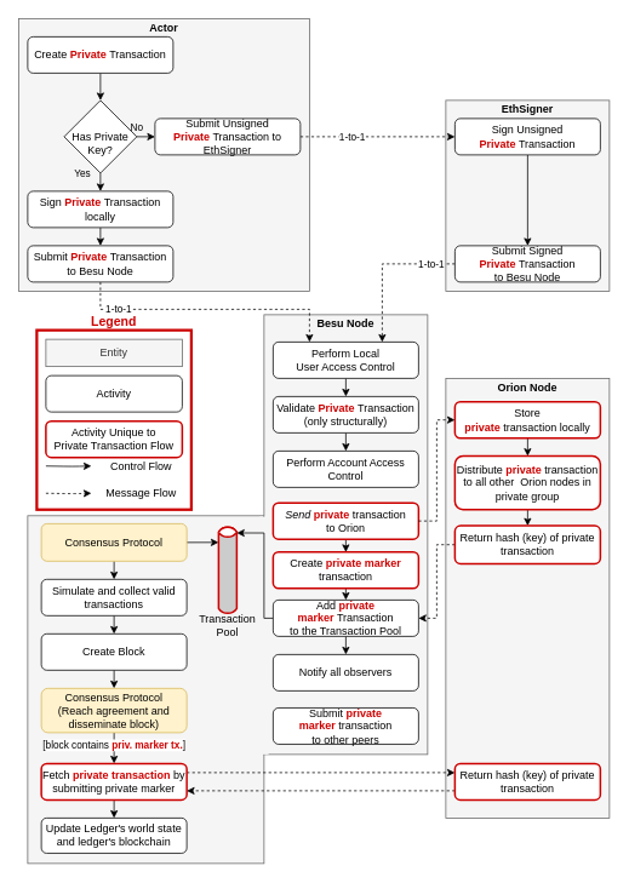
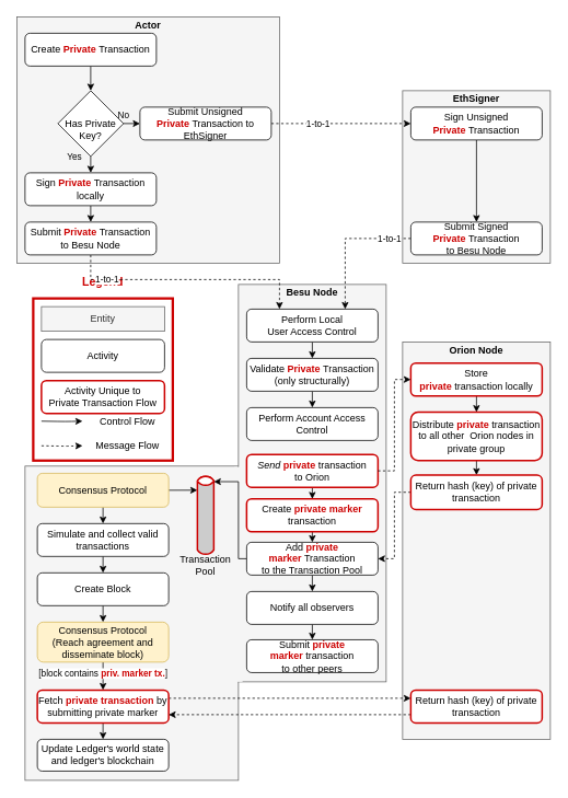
  <mxCell id="0" />
  <mxCell id="1" parent="0" />
  <mxCell id="2" value="" style="rounded=0;whiteSpace=wrap;html=1;fillColor=#f5f5f5;strokeColor=#666666;fontColor=#333333;" parent="1" vertex="1"><mxGeometry x="30" y="567.25" width="260" height="382.75" as="geometry" /></mxCell>
  <mxCell id="3" value="" style="rounded=0;whiteSpace=wrap;html=1;fillColor=#f5f5f5;strokeColor=#666666;fontColor=#333333;" parent="1" vertex="1"><mxGeometry x="290" y="346" width="180" height="484" as="geometry" /></mxCell>
  <mxCell id="4" value="" style="rounded=0;whiteSpace=wrap;html=1;strokeWidth=1;fillColor=#f5f5f5;fontColor=#333333;strokeColor=none;" parent="1" vertex="1"><mxGeometry x="285" y="568.25" width="10" height="261.75" as="geometry" /></mxCell>
  <mxCell id="5" value="" style="rounded=0;whiteSpace=wrap;html=1;fillColor=#f5f5f5;strokeColor=#666666;fontColor=#333333;" parent="1" vertex="1"><mxGeometry x="490" y="110" width="180" height="210" as="geometry" /></mxCell>
  <mxCell id="6" value="" style="rounded=0;whiteSpace=wrap;html=1;fillColor=#f5f5f5;strokeColor=#666666;fontColor=#333333;" parent="1" vertex="1"><mxGeometry x="20" y="20" width="320" height="300" as="geometry" /></mxCell>
  <mxCell id="7" value="" style="rounded=0;whiteSpace=wrap;html=1;strokeWidth=3;strokeColor=#cc0000;" parent="1" vertex="1"><mxGeometry x="40" y="363" width="170" height="197.5" as="geometry" /></mxCell>
- <mxCell id="8" value="&lt;b&gt;&lt;font style=&quot;font-size: 14px&quot;&gt;Legend&lt;/font&gt;&lt;/b&gt;" style="text;html=1;strokeColor=none;fillColor=none;align=center;verticalAlign=middle;whiteSpace=wrap;rounded=0;fontColor=#CC0000;" parent="1" vertex="1"><mxGeometry x="40" y="343" width="170" height="20" as="geometry" /></mxCell>
+ <mxCell id="8" value="&lt;b&gt;&lt;font style=&quot;font-size: 14px&quot;&gt;Legend&lt;/font&gt;&lt;/b&gt;" style="text;html=1;strokeColor=none;fillColor=none;align=center;verticalAlign=middle;whiteSpace=wrap;rounded=0;fontColor=#CC0000;" parent="1" vertex="1"><mxGeometry x="40" y="333" width="170" height="20" as="geometry" /></mxCell>
  <mxCell id="9" value="" style="endArrow=classic;html=1;fontColor=#CC0000;" parent="1" edge="1"><mxGeometry width="50" height="50" relative="1" as="geometry"><mxPoint x="50" y="512.5" as="sourcePoint" /><mxPoint x="100" y="512.5" as="targetPoint" /><Array as="points"><mxPoint x="80" y="513" /></Array></mxGeometry></mxCell>
  <mxCell id="10" value="Control Flow" style="text;html=1;strokeColor=none;fillColor=none;align=center;verticalAlign=middle;whiteSpace=wrap;rounded=0;" parent="1" vertex="1"><mxGeometry x="110" y="503" width="90" height="20" as="geometry" /></mxCell>
  <mxCell id="11" value="Entity" style="rounded=0;whiteSpace=wrap;html=1;fillColor=#f5f5f5;strokeColor=#666666;fontColor=#333333;" parent="1" vertex="1"><mxGeometry x="50" y="373" width="150" height="30" as="geometry" /></mxCell>
  <mxCell id="12" value="Activity" style="rounded=1;whiteSpace=wrap;html=1;" parent="1" vertex="1"><mxGeometry x="50" y="413" width="150" height="40" as="geometry" /></mxCell>
  <mxCell id="13" value="" style="endArrow=classic;html=1;fontColor=#CC0000;dashed=1;" parent="1" edge="1"><mxGeometry width="50" height="50" relative="1" as="geometry"><mxPoint x="50" y="542.5" as="sourcePoint" /><mxPoint x="100" y="542.5" as="targetPoint" /><Array as="points"><mxPoint x="80" y="543" /></Array></mxGeometry></mxCell>
  <mxCell id="14" value="Message Flow" style="text;html=1;strokeColor=none;fillColor=none;align=center;verticalAlign=middle;whiteSpace=wrap;rounded=0;" parent="1" vertex="1"><mxGeometry x="110" y="533" width="90" height="20" as="geometry" /></mxCell>
  <mxCell id="15" value="No" style="edgeStyle=orthogonalEdgeStyle;rounded=0;orthogonalLoop=1;jettySize=auto;html=1;exitX=1;exitY=0.5;exitDx=0;exitDy=0;entryX=0;entryY=0.5;entryDx=0;entryDy=0;labelBackgroundColor=none;" parent="1" source="17" target="21" edge="1"><mxGeometry x="-1" y="10" relative="1" as="geometry"><mxPoint as="offset" /></mxGeometry></mxCell>
  <mxCell id="16" value="Yes" style="edgeStyle=orthogonalEdgeStyle;rounded=0;orthogonalLoop=1;jettySize=auto;html=1;exitX=0.5;exitY=1;exitDx=0;exitDy=0;entryX=0.5;entryY=0;entryDx=0;entryDy=0;labelBackgroundColor=none;" parent="1" source="17" target="19" edge="1"><mxGeometry x="-1" y="-20" relative="1" as="geometry"><mxPoint as="offset" /></mxGeometry></mxCell>
  <mxCell id="17" value="&amp;nbsp;&amp;nbsp;&lt;br&gt;Has Private&lt;br&gt;Key?" style="rhombus;whiteSpace=wrap;html=1;strokeWidth=1;" parent="1" vertex="1"><mxGeometry x="70" y="110" width="80" height="80" as="geometry" /></mxCell>
  <mxCell id="18" style="edgeStyle=orthogonalEdgeStyle;rounded=0;orthogonalLoop=1;jettySize=auto;html=1;exitX=0.5;exitY=1;exitDx=0;exitDy=0;entryX=0.5;entryY=0;entryDx=0;entryDy=0;" parent="1" source="19" target="23" edge="1"><mxGeometry relative="1" as="geometry" /></mxCell>
  <mxCell id="19" value="Sign &lt;b&gt;&lt;font color=&quot;#cc0000&quot;&gt;Private&lt;/font&gt;&amp;nbsp;&lt;/b&gt;Transaction locally" style="rounded=1;whiteSpace=wrap;html=1;" parent="1" vertex="1"><mxGeometry x="30" y="210" width="160" height="40" as="geometry" /></mxCell>
  <mxCell id="20" value="&lt;font color=&quot;#000000&quot;&gt;1-to-1&lt;/font&gt;" style="edgeStyle=orthogonalEdgeStyle;rounded=0;orthogonalLoop=1;jettySize=auto;html=1;exitX=1;exitY=0.5;exitDx=0;exitDy=0;entryX=0;entryY=0.5;entryDx=0;entryDy=0;fontColor=#CC0000;dashed=1;" parent="1" source="21" target="25" edge="1"><mxGeometry x="-0.333" relative="1" as="geometry"><mxPoint as="offset" /></mxGeometry></mxCell>
  <mxCell id="21" value="Submit Unsigned&lt;br&gt;&lt;b&gt;&lt;font color=&quot;#cc0000&quot;&gt;Private&lt;/font&gt;&amp;nbsp;&lt;/b&gt;Transaction to EthSigner" style="rounded=1;whiteSpace=wrap;html=1;" parent="1" vertex="1"><mxGeometry x="170" y="130" width="160" height="40" as="geometry" /></mxCell>
  <mxCell id="22" value="1-to-1" style="edgeStyle=orthogonalEdgeStyle;rounded=0;orthogonalLoop=1;jettySize=auto;html=1;exitX=0.5;exitY=1;exitDx=0;exitDy=0;entryX=0.25;entryY=0;entryDx=0;entryDy=0;dashed=1;labelBackgroundColor=#ffffff;" parent="1" source="23" edge="1"><mxGeometry x="-0.662" relative="1" as="geometry"><Array as="points"><mxPoint x="110" y="340" /><mxPoint x="340" y="340" /></Array><mxPoint as="offset" /><mxPoint x="340" y="376" as="targetPoint" /></mxGeometry></mxCell>
  <mxCell id="23" value="Submit &lt;b&gt;&lt;font color=&quot;#cc0000&quot;&gt;Private&lt;/font&gt;&amp;nbsp;&lt;/b&gt;Transaction&lt;br&gt;to Besu Node" style="rounded=1;whiteSpace=wrap;html=1;" parent="1" vertex="1"><mxGeometry x="30" y="270" width="160" height="40" as="geometry" /></mxCell>
  <mxCell id="24" style="edgeStyle=orthogonalEdgeStyle;rounded=0;orthogonalLoop=1;jettySize=auto;html=1;exitX=0.5;exitY=1;exitDx=0;exitDy=0;entryX=0.5;entryY=0;entryDx=0;entryDy=0;fontColor=#CC0000;" parent="1" source="25" target="27" edge="1"><mxGeometry relative="1" as="geometry" /></mxCell>
  <mxCell id="25" value="Sign Unsigned &lt;b&gt;&lt;font color=&quot;#cc0000&quot;&gt;Private&lt;/font&gt;&amp;nbsp;&lt;/b&gt;Transaction" style="rounded=1;whiteSpace=wrap;html=1;" parent="1" vertex="1"><mxGeometry x="500" y="130" width="160" height="40" as="geometry" /></mxCell>
  <mxCell id="26" value="&lt;font color=&quot;#000000&quot;&gt;1-to-1&lt;/font&gt;" style="edgeStyle=orthogonalEdgeStyle;rounded=0;orthogonalLoop=1;jettySize=auto;html=1;exitX=0;exitY=0.5;exitDx=0;exitDy=0;entryX=0.75;entryY=0;entryDx=0;entryDy=0;dashed=1;fontColor=#CC0000;" parent="1" source="27" edge="1"><mxGeometry x="-0.682" relative="1" as="geometry"><Array as="points"><mxPoint x="420" y="290" /></Array><mxPoint as="offset" /><mxPoint x="420" y="376" as="targetPoint" /></mxGeometry></mxCell>
  <mxCell id="27" value="Submit Signed &lt;b&gt;&lt;font color=&quot;#cc0000&quot;&gt;Private&amp;nbsp;&lt;/font&gt;&lt;/b&gt;Transaction&lt;br&gt;to Besu Node" style="rounded=1;whiteSpace=wrap;html=1;" parent="1" vertex="1"><mxGeometry x="500" y="270" width="160" height="40" as="geometry" /></mxCell>
  <mxCell id="28" style="edgeStyle=orthogonalEdgeStyle;rounded=0;orthogonalLoop=1;jettySize=auto;html=1;exitX=0.5;exitY=1;exitDx=0;exitDy=0;entryX=0.5;entryY=0;entryDx=0;entryDy=0;fontColor=#CC0000;" parent="1" source="29" target="31" edge="1"><mxGeometry relative="1" as="geometry" /></mxCell>
  <mxCell id="29" value="Perform Local&lt;br&gt;User Access Control" style="rounded=1;whiteSpace=wrap;html=1;" parent="1" vertex="1"><mxGeometry x="300" y="376" width="160" height="40" as="geometry" /></mxCell>
  <mxCell id="30" style="edgeStyle=orthogonalEdgeStyle;rounded=0;orthogonalLoop=1;jettySize=auto;html=1;exitX=0.5;exitY=1;exitDx=0;exitDy=0;entryX=0.5;entryY=0;entryDx=0;entryDy=0;fontColor=#CC0000;" parent="1" source="31" target="32" edge="1"><mxGeometry relative="1" as="geometry" /></mxCell>
  <mxCell id="31" value="Validate &lt;b&gt;&lt;font color=&quot;#cc0000&quot;&gt;Private&lt;/font&gt;&amp;nbsp;&lt;/b&gt;Transaction&lt;br&gt;(only structurally)" style="rounded=1;whiteSpace=wrap;html=1;" parent="1" vertex="1"><mxGeometry x="300" y="436" width="160" height="40" as="geometry" /></mxCell>
  <mxCell id="32" value="Perform Account Access Control" style="rounded=1;whiteSpace=wrap;html=1;" parent="1" vertex="1"><mxGeometry x="300" y="496" width="160" height="40" as="geometry" /></mxCell>
  <mxCell id="33" style="edgeStyle=orthogonalEdgeStyle;rounded=0;orthogonalLoop=1;jettySize=auto;html=1;exitX=0.5;exitY=1;exitDx=0;exitDy=0;entryX=0.5;entryY=0;entryDx=0;entryDy=0;fontColor=#CC0000;" parent="1" source="35" target="37" edge="1"><mxGeometry relative="1" as="geometry" /></mxCell>
  <mxCell id="34" style="edgeStyle=orthogonalEdgeStyle;rounded=0;orthogonalLoop=1;jettySize=auto;html=1;exitX=0;exitY=0.5;exitDx=0;exitDy=0;labelBackgroundColor=#ffffff;fontColor=#000000;" parent="1" source="35" edge="1"><mxGeometry relative="1" as="geometry"><mxPoint x="260" y="586.167" as="targetPoint" /><Array as="points"><mxPoint x="290" y="680" /><mxPoint x="290" y="586" /></Array></mxGeometry></mxCell>
  <mxCell id="35" value="Add &lt;b&gt;&lt;font color=&quot;#cc0000&quot;&gt;private marker&lt;/font&gt;&amp;nbsp;&lt;/b&gt;Transaction&lt;br&gt;to the Transaction Pool" style="rounded=1;whiteSpace=wrap;html=1;" parent="1" vertex="1"><mxGeometry x="300" y="660" width="160" height="40" as="geometry" /></mxCell>
+ <mxCell id="36" style="edgeStyle=orthogonalEdgeStyle;rounded=0;orthogonalLoop=1;jettySize=auto;html=1;exitX=0.5;exitY=1;exitDx=0;exitDy=0;entryX=0.5;entryY=0;entryDx=0;entryDy=0;fontColor=#CC0000;" parent="1" source="37" target="38" edge="1"><mxGeometry relative="1" as="geometry" /></mxCell>
  <mxCell id="37" value="Notify all observers" style="rounded=1;whiteSpace=wrap;html=1;" parent="1" vertex="1"><mxGeometry x="300" y="720" width="160" height="40" as="geometry" /></mxCell>
  <mxCell id="38" value="Submit &lt;b&gt;&lt;font color=&quot;#cc0000&quot;&gt;private marker&lt;/font&gt;&amp;nbsp;&lt;/b&gt;transaction&lt;br&gt;to other peers" style="rounded=1;whiteSpace=wrap;html=1;" parent="1" vertex="1"><mxGeometry x="300" y="778.75" width="160" height="40" as="geometry" /></mxCell>
  <mxCell id="39" style="edgeStyle=orthogonalEdgeStyle;rounded=0;orthogonalLoop=1;jettySize=auto;html=1;exitX=0.5;exitY=1;exitDx=0;exitDy=0;entryX=0.5;entryY=0;entryDx=0;entryDy=0;fontColor=#CC0000;" parent="1" source="40" target="42" edge="1"><mxGeometry relative="1" as="geometry" /></mxCell>
  <mxCell id="40" value="Simulate and collect valid transactions" style="rounded=1;whiteSpace=wrap;html=1;" parent="1" vertex="1"><mxGeometry x="45" y="637.25" width="160" height="40" as="geometry" /></mxCell>
  <mxCell id="41" style="edgeStyle=orthogonalEdgeStyle;rounded=0;orthogonalLoop=1;jettySize=auto;html=1;exitX=0.5;exitY=1;exitDx=0;exitDy=0;entryX=0.5;entryY=0;entryDx=0;entryDy=0;fontColor=#CC0000;" parent="1" source="42" target="47" edge="1"><mxGeometry relative="1" as="geometry" /></mxCell>
  <mxCell id="42" value="Create Block" style="rounded=1;whiteSpace=wrap;html=1;" parent="1" vertex="1"><mxGeometry x="45" y="697.25" width="160" height="40" as="geometry" /></mxCell>
  <mxCell id="43" style="edgeStyle=orthogonalEdgeStyle;rounded=0;orthogonalLoop=1;jettySize=auto;html=1;exitX=0.5;exitY=1;exitDx=0;exitDy=0;entryX=0.5;entryY=0;entryDx=0;entryDy=0;fontColor=#CC0000;" parent="1" source="45" target="40" edge="1"><mxGeometry relative="1" as="geometry" /></mxCell>
  <mxCell id="44" style="edgeStyle=orthogonalEdgeStyle;rounded=0;orthogonalLoop=1;jettySize=auto;html=1;exitX=1;exitY=0.5;exitDx=0;exitDy=0;labelBackgroundColor=#ffffff;fontColor=#000000;" parent="1" source="45" edge="1"><mxGeometry relative="1" as="geometry"><mxPoint x="240" y="597" as="targetPoint" /></mxGeometry></mxCell>
  <mxCell id="45" value="Consensus Protocol" style="rounded=1;whiteSpace=wrap;html=1;fillColor=#fff2cc;strokeColor=#d6b656;" parent="1" vertex="1"><mxGeometry x="45" y="576" width="160" height="41.25" as="geometry" /></mxCell>
  <mxCell id="46" value="[block contains &lt;b&gt;&lt;font color=&quot;#cc0000&quot;&gt;priv. marker tx.&lt;/font&gt;&lt;/b&gt;]" style="edgeStyle=orthogonalEdgeStyle;rounded=0;orthogonalLoop=1;jettySize=auto;html=1;exitX=0.5;exitY=1;exitDx=0;exitDy=0;entryX=0.5;entryY=0;entryDx=0;entryDy=0;" edge="1" parent="1" source="47" target="72"><mxGeometry x="-0.176" relative="1" as="geometry"><mxPoint as="offset" /></mxGeometry></mxCell>
  <mxCell id="47" value="Consensus Protocol&lt;br&gt;(Reach agreement and disseminate block)" style="rounded=1;whiteSpace=wrap;html=1;fillColor=#fff2cc;strokeColor=#d6b656;" parent="1" vertex="1"><mxGeometry x="45" y="757.25" width="160" height="48.75" as="geometry" /></mxCell>
  <mxCell id="48" value="Update Ledger's world state and ledger's blockchain" style="rounded=1;whiteSpace=wrap;html=1;" parent="1" vertex="1"><mxGeometry x="45" y="900" width="160" height="38.75" as="geometry" /></mxCell>
  <mxCell id="49" value="&lt;b&gt;Actor&lt;/b&gt;" style="text;html=1;strokeColor=none;fillColor=none;align=center;verticalAlign=middle;whiteSpace=wrap;rounded=0;" parent="1" vertex="1"><mxGeometry x="20" y="20" width="320" height="20" as="geometry" /></mxCell>
  <mxCell id="50" style="edgeStyle=orthogonalEdgeStyle;rounded=0;orthogonalLoop=1;jettySize=auto;html=1;exitX=0.5;exitY=1;exitDx=0;exitDy=0;entryX=0.5;entryY=0;entryDx=0;entryDy=0;" parent="1" source="51" target="17" edge="1"><mxGeometry relative="1" as="geometry" /></mxCell>
  <mxCell id="51" value="Create &lt;b&gt;&lt;font color=&quot;#cc0000&quot;&gt;Private&lt;/font&gt;&amp;nbsp;&lt;/b&gt;Transaction" style="rounded=1;whiteSpace=wrap;html=1;" parent="1" vertex="1"><mxGeometry x="30" y="40" width="160" height="40" as="geometry" /></mxCell>
  <mxCell id="52" value="&lt;b&gt;EthSigner&lt;/b&gt;" style="text;html=1;strokeColor=none;fillColor=none;align=center;verticalAlign=middle;whiteSpace=wrap;rounded=0;" parent="1" vertex="1"><mxGeometry x="490" y="110" width="180" height="20" as="geometry" /></mxCell>
  <mxCell id="53" value="&lt;b&gt;Besu Node&lt;/b&gt;" style="text;html=1;strokeColor=none;fillColor=none;align=center;verticalAlign=middle;whiteSpace=wrap;rounded=0;" parent="1" vertex="1"><mxGeometry x="290" y="346" width="180" height="20" as="geometry" /></mxCell>
  <mxCell id="54" value="" style="html=1;outlineConnect=0;fillColor=#CCCCCC;gradientColor=none;gradientDirection=north;strokeWidth=2;shape=mxgraph.networks.bus;gradientColor=none;gradientDirection=north;fontColor=#ffffff;perimeter=backbonePerimeter;backboneSize=20;strokeColor=#CC0000;rotation=-90;" parent="1" vertex="1"><mxGeometry x="200" y="617.25" width="100" height="20" as="geometry" /></mxCell>
  <mxCell id="55" value="Transaction Pool" style="text;html=1;align=center;verticalAlign=middle;whiteSpace=wrap;rounded=0;" parent="1" vertex="1"><mxGeometry x="230" y="677.87" width="40" height="20" as="geometry" /></mxCell>
  <mxCell id="56" value="Activity Unique to&lt;br&gt;Private Transaction Flow" style="rounded=1;whiteSpace=wrap;html=1;strokeWidth=2;strokeColor=#CC0000;" vertex="1" parent="1"><mxGeometry x="50" y="463" width="150" height="40" as="geometry" /></mxCell>
  <mxCell id="57" value="" style="rounded=0;whiteSpace=wrap;html=1;fillColor=#f5f5f5;strokeColor=#666666;fontColor=#333333;" vertex="1" parent="1"><mxGeometry x="490" y="416" width="180" height="484" as="geometry" /></mxCell>
  <mxCell id="58" value="&lt;b&gt;Orion Node&lt;/b&gt;" style="text;html=1;strokeColor=none;fillColor=none;align=center;verticalAlign=middle;whiteSpace=wrap;rounded=0;" vertex="1" parent="1"><mxGeometry x="490" y="416" width="180" height="20" as="geometry" /></mxCell>
  <mxCell id="59" style="edgeStyle=orthogonalEdgeStyle;rounded=0;orthogonalLoop=1;jettySize=auto;html=1;exitX=0.5;exitY=1;exitDx=0;exitDy=0;entryX=0.5;entryY=0;entryDx=0;entryDy=0;" edge="1" parent="1" source="60" target="69"><mxGeometry relative="1" as="geometry" /></mxCell>
  <mxCell id="60" value="&lt;i&gt;Send&lt;/i&gt;&amp;nbsp;&lt;font color=&quot;#cc0000&quot;&gt;&lt;b&gt;private&lt;/b&gt;&amp;nbsp;&lt;/font&gt;transaction&lt;br&gt;to Orion" style="rounded=1;whiteSpace=wrap;html=1;strokeWidth=2;strokeColor=#CC0000;" vertex="1" parent="1"><mxGeometry x="300" y="553" width="160" height="40" as="geometry" /></mxCell>
  <mxCell id="61" style="edgeStyle=orthogonalEdgeStyle;rounded=0;orthogonalLoop=1;jettySize=auto;html=1;exitX=0.5;exitY=1;exitDx=0;exitDy=0;entryX=0.5;entryY=0;entryDx=0;entryDy=0;" edge="1" parent="1" source="62" target="64"><mxGeometry relative="1" as="geometry" /></mxCell>
  <mxCell id="62" value="Store&lt;br&gt;&lt;b style=&quot;color: rgb(204 , 0 , 0)&quot;&gt;private&lt;/b&gt;&lt;font color=&quot;#cc0000&quot;&gt;&amp;nbsp;&lt;/font&gt;transaction locally" style="rounded=1;whiteSpace=wrap;html=1;strokeWidth=2;strokeColor=#CC0000;" vertex="1" parent="1"><mxGeometry x="500" y="441.75" width="160" height="40" as="geometry" /></mxCell>
  <mxCell id="63" style="edgeStyle=orthogonalEdgeStyle;rounded=0;orthogonalLoop=1;jettySize=auto;html=1;exitX=0.5;exitY=1;exitDx=0;exitDy=0;entryX=0.5;entryY=0;entryDx=0;entryDy=0;" edge="1" parent="1" source="64" target="67"><mxGeometry relative="1" as="geometry" /></mxCell>
  <mxCell id="64" value="Distribute &lt;font color=&quot;#cc0000&quot;&gt;&lt;b&gt;private&lt;/b&gt;&amp;nbsp;&lt;/font&gt;transaction to all other&amp;nbsp; Orion nodes in private group" style="rounded=1;whiteSpace=wrap;html=1;strokeWidth=2;strokeColor=#CC0000;" vertex="1" parent="1"><mxGeometry x="500" y="501.5" width="160" height="59" as="geometry" /></mxCell>
  <mxCell id="65" style="edgeStyle=orthogonalEdgeStyle;rounded=0;orthogonalLoop=1;jettySize=auto;html=1;exitX=1;exitY=0.5;exitDx=0;exitDy=0;entryX=0;entryY=0.5;entryDx=0;entryDy=0;dashed=1;" edge="1" parent="1" source="60" target="62"><mxGeometry relative="1" as="geometry" /></mxCell>
  <mxCell id="66" style="edgeStyle=orthogonalEdgeStyle;rounded=0;orthogonalLoop=1;jettySize=auto;html=1;exitX=0;exitY=0.5;exitDx=0;exitDy=0;entryX=1;entryY=0.5;entryDx=0;entryDy=0;dashed=1;" edge="1" parent="1" source="67" target="35"><mxGeometry relative="1" as="geometry" /></mxCell>
  <mxCell id="67" value="Return hash (key) of private transaction" style="rounded=1;whiteSpace=wrap;html=1;strokeWidth=2;strokeColor=#CC0000;" vertex="1" parent="1"><mxGeometry x="500" y="578.25" width="160" height="41.75" as="geometry" /></mxCell>
  <mxCell id="68" style="edgeStyle=orthogonalEdgeStyle;rounded=0;orthogonalLoop=1;jettySize=auto;html=1;exitX=0.5;exitY=1;exitDx=0;exitDy=0;entryX=0.5;entryY=0;entryDx=0;entryDy=0;" edge="1" parent="1" source="69" target="35"><mxGeometry relative="1" as="geometry" /></mxCell>
  <mxCell id="69" value="Create &lt;b&gt;&lt;font color=&quot;#cc0000&quot;&gt;private marker&lt;/font&gt; &lt;/b&gt;transaction" style="rounded=1;whiteSpace=wrap;html=1;strokeWidth=2;strokeColor=#CC0000;" vertex="1" parent="1"><mxGeometry x="300" y="607.25" width="160" height="40" as="geometry" /></mxCell>
  <mxCell id="70" style="edgeStyle=orthogonalEdgeStyle;rounded=0;orthogonalLoop=1;jettySize=auto;html=1;exitX=1;exitY=0.25;exitDx=0;exitDy=0;entryX=0;entryY=0.25;entryDx=0;entryDy=0;dashed=1;" edge="1" parent="1" source="72" target="74"><mxGeometry relative="1" as="geometry" /></mxCell>
  <mxCell id="71" style="edgeStyle=orthogonalEdgeStyle;rounded=0;orthogonalLoop=1;jettySize=auto;html=1;exitX=0.5;exitY=1;exitDx=0;exitDy=0;entryX=0.5;entryY=0;entryDx=0;entryDy=0;" edge="1" parent="1" source="72" target="48"><mxGeometry relative="1" as="geometry" /></mxCell>
  <mxCell id="72" value="Fetch &lt;b&gt;&lt;font color=&quot;#cc0000&quot;&gt;private transaction&lt;/font&gt;&lt;/b&gt;&amp;nbsp;by submitting private marker" style="rounded=1;whiteSpace=wrap;html=1;strokeWidth=2;strokeColor=#CC0000;" vertex="1" parent="1"><mxGeometry x="45" y="840" width="160" height="40" as="geometry" /></mxCell>
  <mxCell id="73" style="edgeStyle=orthogonalEdgeStyle;rounded=0;orthogonalLoop=1;jettySize=auto;html=1;exitX=0;exitY=0.75;exitDx=0;exitDy=0;entryX=1;entryY=0.75;entryDx=0;entryDy=0;dashed=1;" edge="1" parent="1" source="74" target="72"><mxGeometry relative="1" as="geometry" /></mxCell>
  <mxCell id="74" value="Return hash (key) of private transaction" style="rounded=1;whiteSpace=wrap;html=1;strokeWidth=2;strokeColor=#CC0000;" vertex="1" parent="1"><mxGeometry x="500" y="840" width="160" height="40" as="geometry" /></mxCell>
